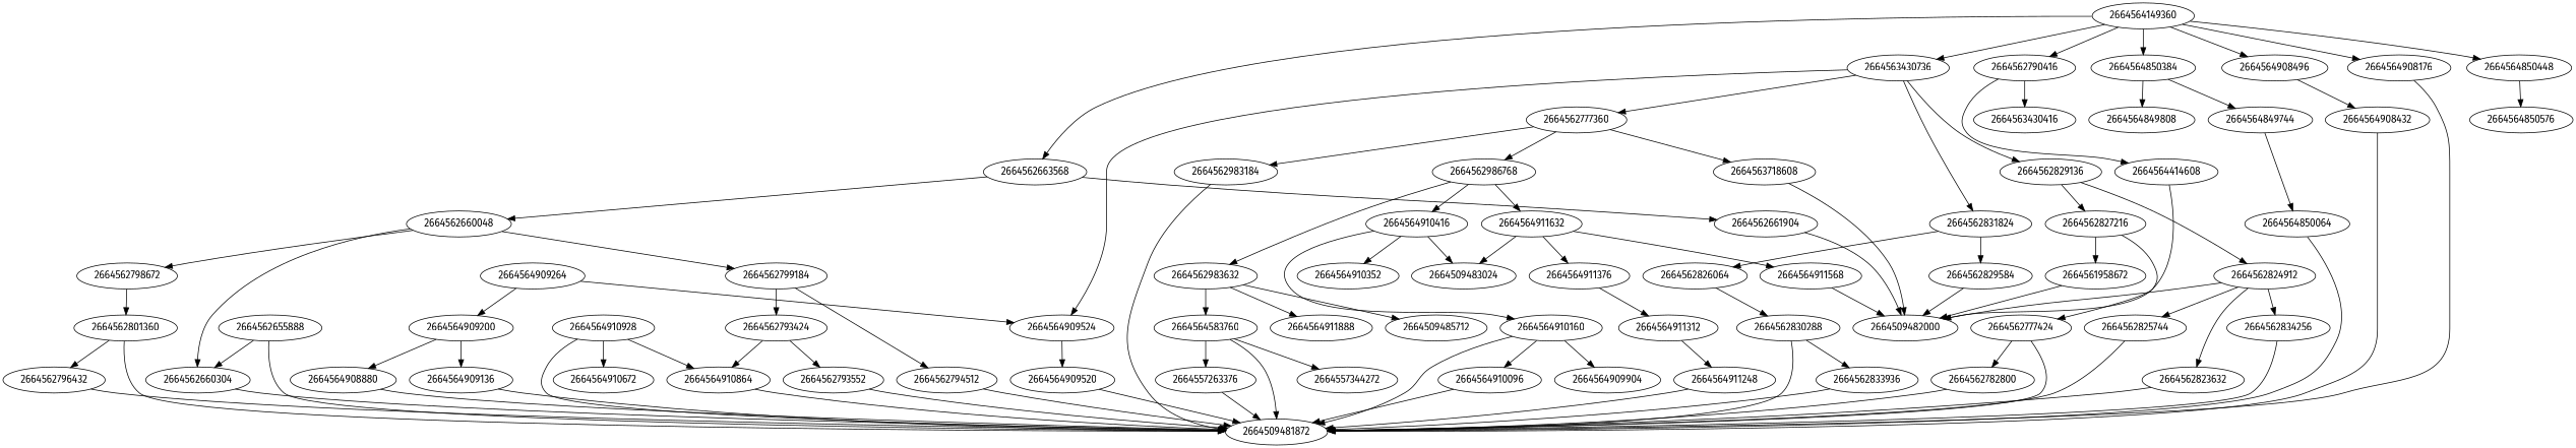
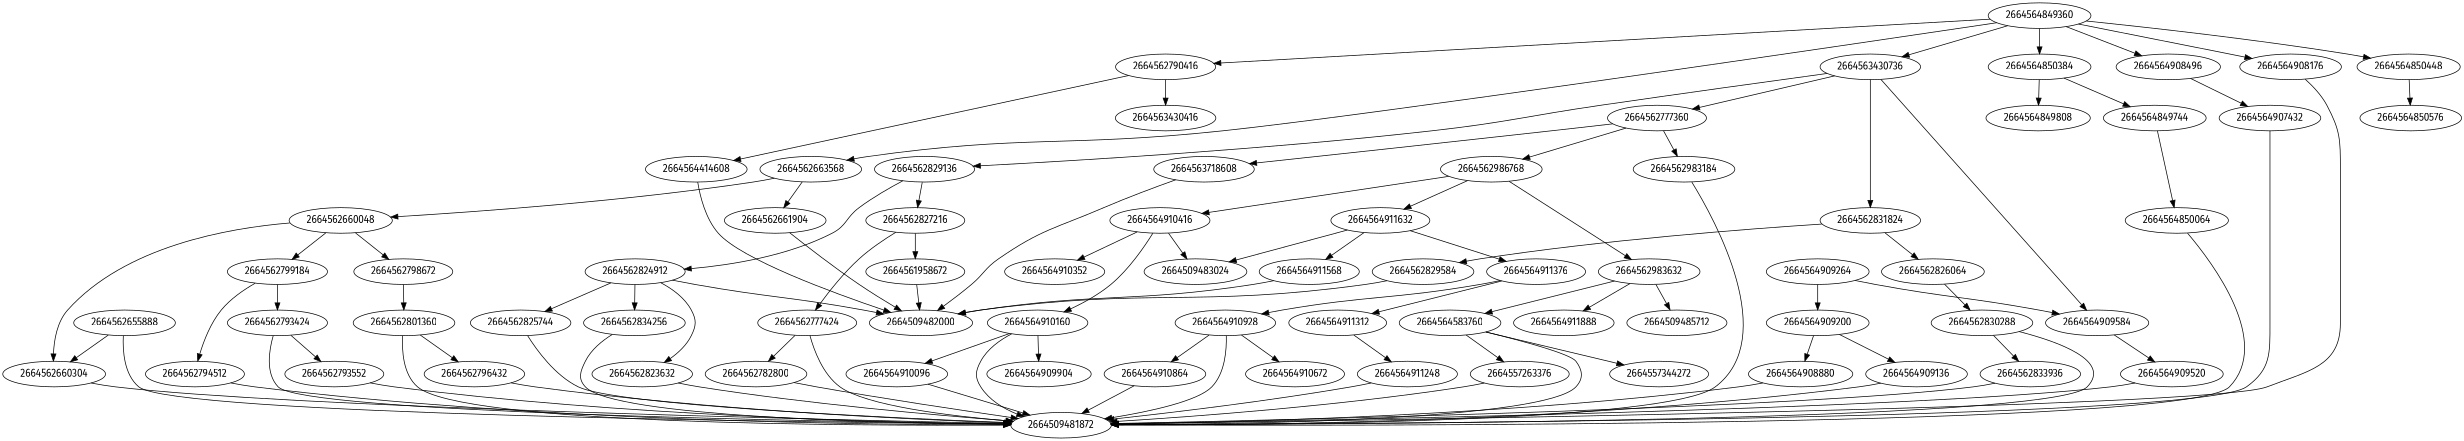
  strict digraph {
    fontname="Fira Sans"
    node [fontname="Fira Sans" type=Name]
    edge [fontname="Fira Sans"]
    2664564850384 [type=arguments]
    2664564849808 [type=arg]
    2664564849744 [type=arg]
    2664564850064
    2664509481872 [type=Load]
    2664562796432
    2664562827216 [type=Assign]
    2664561958672
    2664562777424 [type=List]
    2664509482000 [type=Store]
    2664562782800
    2664557263376
    2664557344272 [type=Constant]
    2664562661904
    2664563430416 [type=Constant]
    2664564850448 [type=Expr]
    2664564850576 [type=Constant]
-   2664564909584 [type=ExceptHandler label=2664564909524]
+   2664564909584 [type=ExceptHandler]
    2664564909520
    2664564909264 [type=Expr]
    2664564909200 [type=Call]
    2664562790416 [type=Assign]
    2664564414608
    2664562829584
    2664564910160 [type=Subscript]
    2664564909904 [type=Constant]
    2664564910096
    2664562831824 [type=Assign]
    2664562826064 [type=Call]
    2664562830288 [type=Attribute]
    2664562823632
    2664562825744
    2664562833936
    2664564908496 [type=Return]
-   2664564908432
+   2664564908432 [label=2664564907432]
    2664562983632 [type=Compare]
    2664564911888 [type=Constant]
    2664564583760 [type=Subscript]
    2664509485712 [type=Eq]
    2664562660048 [type=Call]
    2664562799184 [type=Call]
    2664562798672 [type=keyword]
    2664562660304
    2664562793424 [type=Attribute]
    2664562794512
    2664562801360 [type=Attribute]
    2664562655888 [type=Attribute]
    2664564910864
    2664564911248
    2664564908880
    2664564909136
    2664562777360 [type=For]
    2664562986768 [type=If]
    2664562983184
    2664563718608
    2664564911632 [type=AugAssign]
    2664564910416 [type=AugAssign]
    2664564911376 [type=Call]
    2664564910928 [type=Subscript]
    2664564911312 [type=Attribute]
    2664564910672 [type=Constant]
    2664509483024 [type=Add]
    2664564911568
    2664562824912 [type=Call]
    2664562834256
    2664564910352
    2664562829136 [type=If]
    2664563430736 [type=Try]
    2664562793552
    2664562663568 [type=Assign]
    2664564908176
-   2664564849360 [type=FunctionDef label=2664564149360]
+   2664564849360 [type=FunctionDef]
    2664564850384 -> 2664564849808
    2664564850384 -> 2664564849744
    2664564849744 -> 2664564850064
    2664564850064 -> 2664509481872
    2664562796432 -> 2664509481872
    2664562827216 -> 2664561958672
    2664562827216 -> 2664562777424
    2664561958672 -> 2664509482000
    2664562777424 -> 2664509481872
    2664562777424 -> 2664562782800
    2664562782800 -> 2664509481872
    2664557263376 -> 2664509481872
    2664562661904 -> 2664509482000
    2664564850448 -> 2664564850576
    2664564909584 -> 2664564909520
    2664564909520 -> 2664509481872
    2664564909264 -> 2664564909584
    2664564909264 -> 2664564909200
    2664564909200 -> 2664564908880
    2664564909200 -> 2664564909136
    2664562790416 -> 2664563430416
    2664562790416 -> 2664564414608
    2664564414608 -> 2664509482000
    2664562829584 -> 2664509482000
    2664564910160 -> 2664509481872
    2664564910160 -> 2664564909904
    2664564910160 -> 2664564910096
    2664564910096 -> 2664509481872
    2664562831824 -> 2664562829584
    2664562831824 -> 2664562826064
    2664562826064 -> 2664562830288
    2664562830288 -> 2664509481872
    2664562830288 -> 2664562833936
    2664562823632 -> 2664509481872
    2664562825744 -> 2664509481872
    2664562833936 -> 2664509481872
    2664564908496 -> 2664564908432
    2664564908432 -> 2664509481872
    2664562983632 -> 2664564911888
    2664562983632 -> 2664564583760
    2664562983632 -> 2664509485712
    2664564583760 -> 2664509481872
    2664564583760 -> 2664557263376
    2664564583760 -> 2664557344272
    2664562660048 -> 2664562799184
    2664562660048 -> 2664562798672
    2664562660048 -> 2664562660304
    2664562799184 -> 2664562793424
    2664562799184 -> 2664562794512
    2664562798672 -> 2664562801360
    2664562660304 -> 2664509481872
-   2664562793424 -> 2664564910864
+   2664562793424 -> 2664509481872
    2664562793424 -> 2664562793552
    2664562794512 -> 2664509481872
    2664562801360 -> 2664509481872
    2664562801360 -> 2664562796432
    2664562655888 -> 2664509481872
    2664562655888 -> 2664562660304
    2664564910864 -> 2664509481872
    2664564911248 -> 2664509481872
    2664564908880 -> 2664509481872
    2664564909136 -> 2664509481872
    2664562777360 -> 2664562986768
    2664562777360 -> 2664562983184
    2664562777360 -> 2664563718608
    2664562986768 -> 2664562983632
    2664562986768 -> 2664564911632
    2664562986768 -> 2664564910416
    2664562983184 -> 2664509481872
    2664563718608 -> 2664509482000
    2664564911632 -> 2664564911376
    2664564911632 -> 2664509483024
    2664564911632 -> 2664564911568
    2664564910416 -> 2664564910160
    2664564910416 -> 2664509483024
    2664564910416 -> 2664564910352
+   2664564911376 -> 2664564910928
    2664564911376 -> 2664564911312
    2664564910928 -> 2664509481872
    2664564910928 -> 2664564910864
    2664564910928 -> 2664564910672
    2664564911312 -> 2664564911248
    2664564911568 -> 2664509482000
    2664562824912 -> 2664509482000
    2664562824912 -> 2664562823632
    2664562824912 -> 2664562825744
    2664562824912 -> 2664562834256
    2664562834256 -> 2664509481872
    2664562829136 -> 2664562827216
    2664562829136 -> 2664562824912
    2664563430736 -> 2664564909584
    2664563430736 -> 2664562831824
    2664563430736 -> 2664562777360
    2664563430736 -> 2664562829136
    2664562793552 -> 2664509481872
    2664562663568 -> 2664562661904
    2664562663568 -> 2664562660048
    2664564908176 -> 2664509481872
    2664564849360 -> 2664564850384
    2664564849360 -> 2664564850448
    2664564849360 -> 2664562790416
    2664564849360 -> 2664564908496
    2664564849360 -> 2664563430736
    2664564849360 -> 2664562663568
    2664564849360 -> 2664564908176
  }
